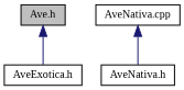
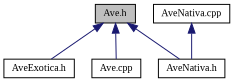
  digraph {
    fontname="Liberation Serif"
    node [color=black fillcolor=white fontname="Liberation Serif" fontsize=10 shape=record style=filled]
    edge [color=midnightblue dir=back fontname="Liberation Serif" fontsize=10 labelfontname=Helvetica labelfontsize=10 style=solid]
    n1 [fillcolor=grey75 fontcolor=black height=0.2 label="Ave.h" width=0.4]
    n2 [height=0.2 label="AveExotica.h" width=0.4]
    n3 [height=0.2 label="AveNativa.h" width=0.4]
+   n4 [height=0.2 label="Ave.cpp" width=0.4]
    n5 [height=0.2 label="AveNativa.cpp" width=0.4]
    n1 -> n2
+   n1 -> n3
+   n1 -> n4
    n5 -> n3
  }
